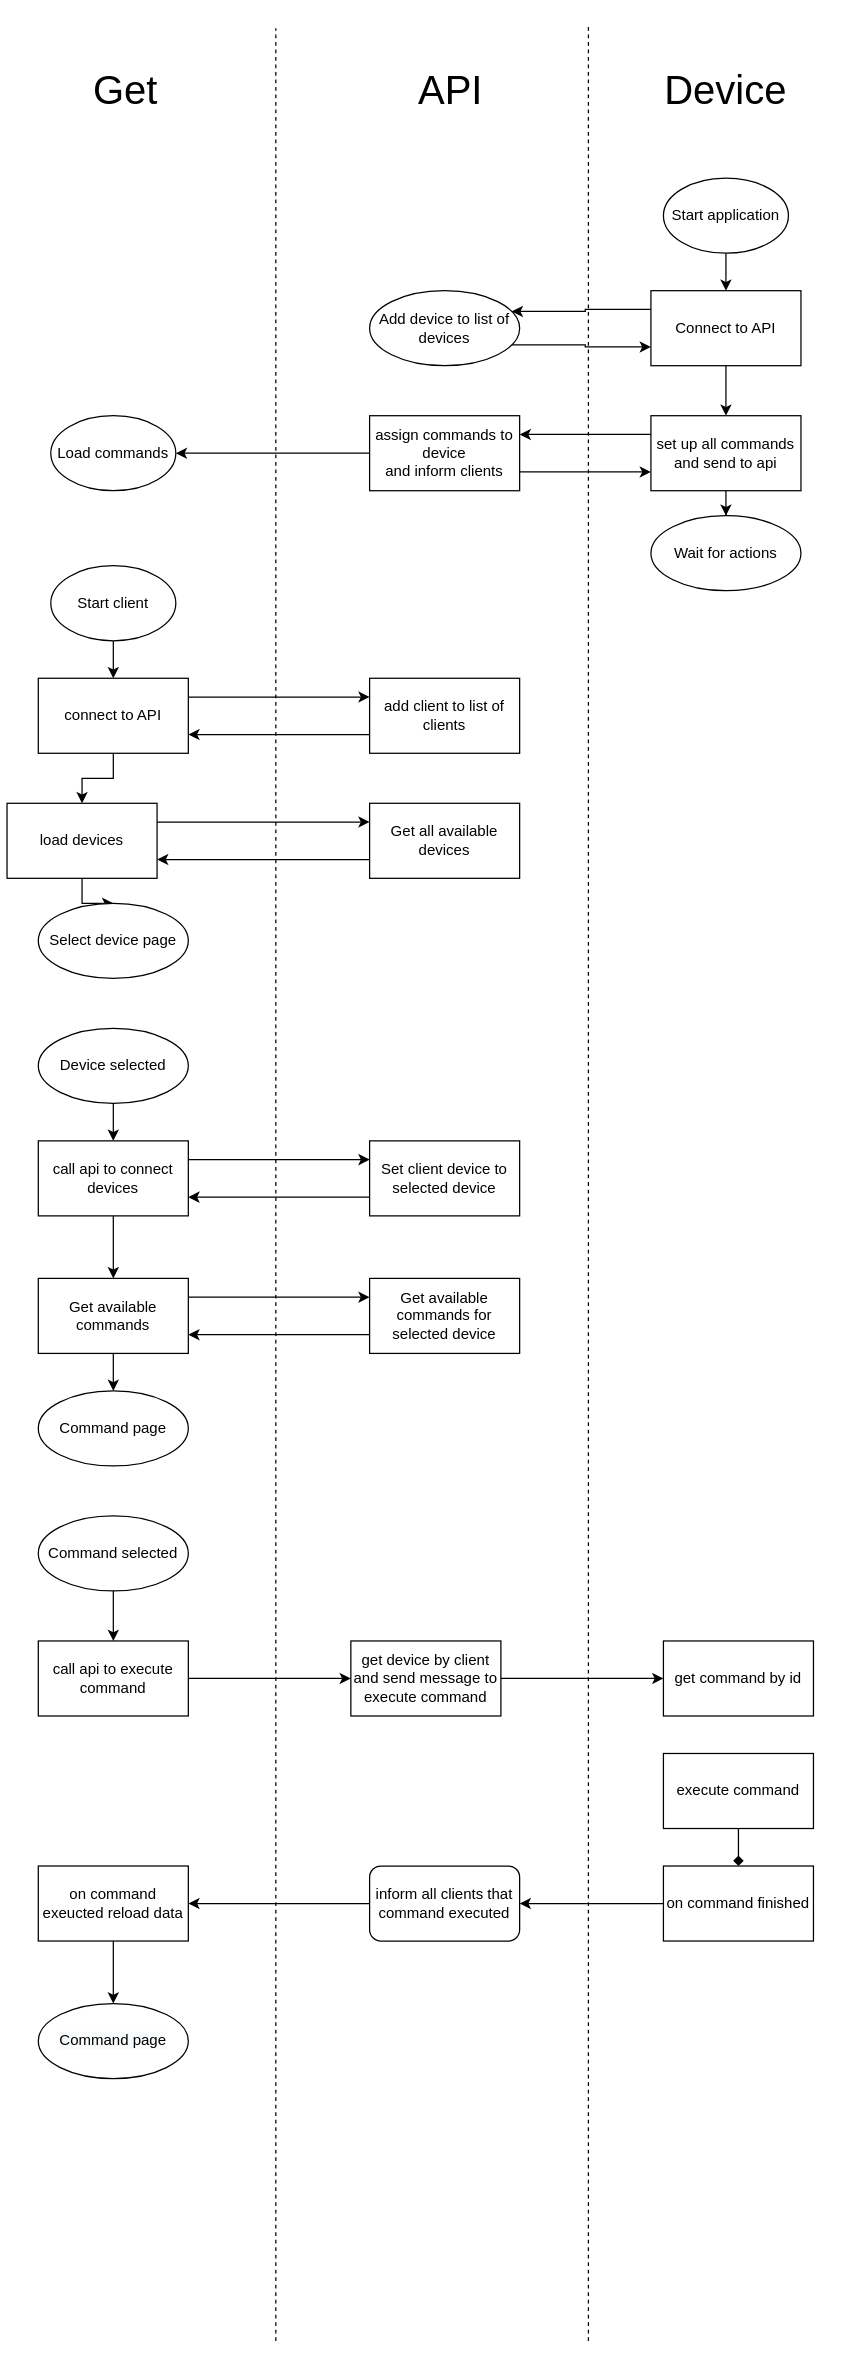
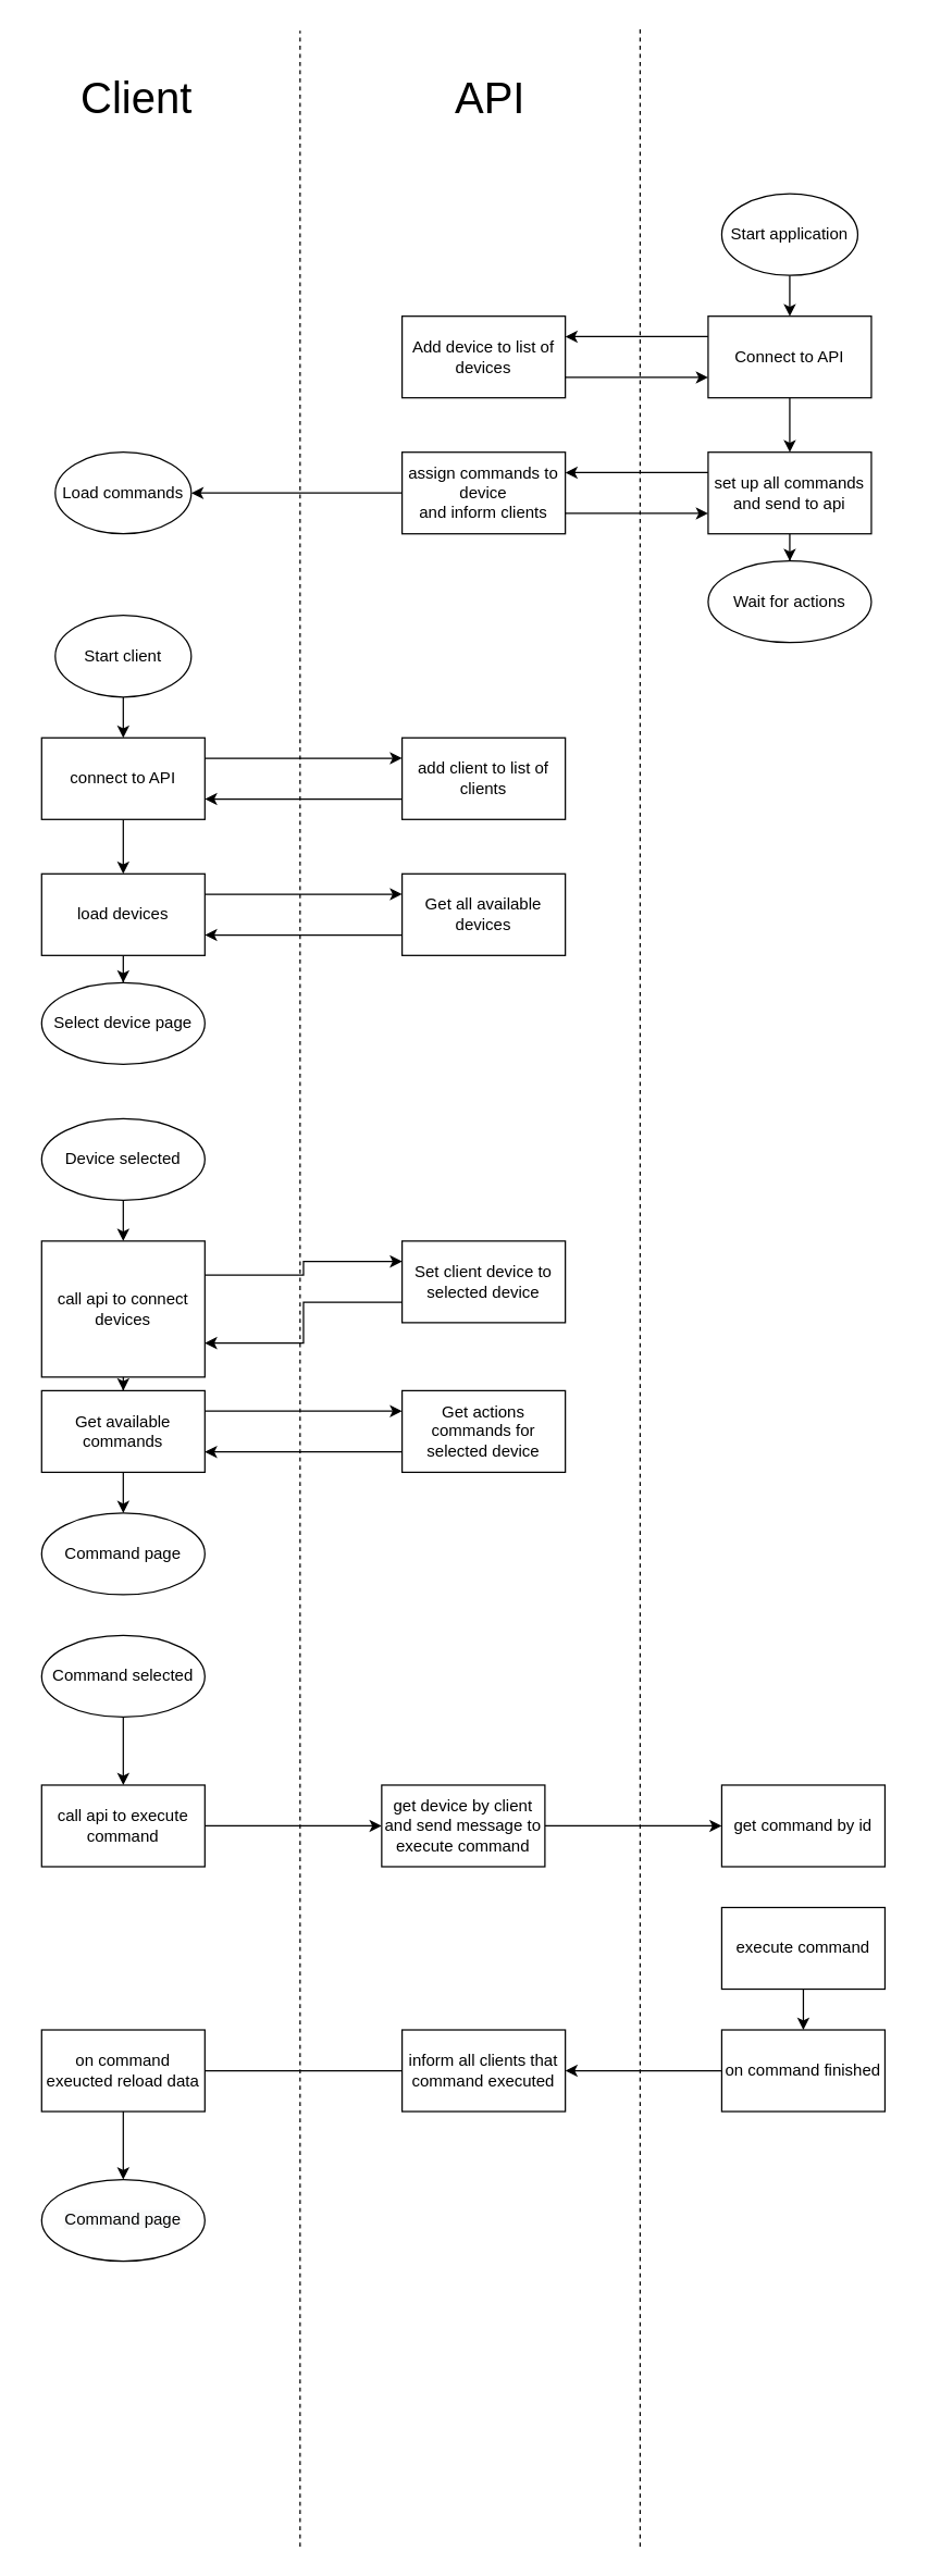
  <mxCell id="0" />
  <mxCell id="1" parent="0" />
- <mxCell id="2" value="&lt;font style=&quot;font-size: 32px&quot;&gt;Get&lt;/font&gt;" style="text;html=1;strokeColor=none;fillColor=none;align=center;verticalAlign=middle;whiteSpace=wrap;rounded=0;" parent="1" vertex="1"><mxGeometry x="20" y="42" width="160" height="60" as="geometry" /></mxCell>
+ <mxCell id="2" value="&lt;font style=&quot;font-size: 32px&quot;&gt;Client&lt;/font&gt;" style="text;html=1;strokeColor=none;fillColor=none;align=center;verticalAlign=middle;whiteSpace=wrap;rounded=0;" parent="1" vertex="1"><mxGeometry x="20" y="42" width="160" height="60" as="geometry" /></mxCell>
  <mxCell id="3" value="&lt;font style=&quot;font-size: 32px&quot;&gt;API&lt;/font&gt;" style="text;html=1;strokeColor=none;fillColor=none;align=center;verticalAlign=middle;whiteSpace=wrap;rounded=0;" parent="1" vertex="1"><mxGeometry x="280" y="42" width="160" height="60" as="geometry" /></mxCell>
- <mxCell id="4" value="&lt;font style=&quot;font-size: 32px&quot;&gt;Device&lt;br&gt;&lt;/font&gt;" style="text;html=1;strokeColor=none;fillColor=none;align=center;verticalAlign=middle;whiteSpace=wrap;rounded=0;" parent="1" vertex="1"><mxGeometry x="500" y="42" width="160" height="60" as="geometry" /></mxCell>
  <mxCell id="5" value="" style="endArrow=none;dashed=1;html=1;endSize=6;targetPerimeterSpacing=0;" parent="1" edge="1"><mxGeometry width="50" height="50" relative="1" as="geometry"><mxPoint x="220" y="1872" as="sourcePoint" /><mxPoint x="220" y="22" as="targetPoint" /></mxGeometry></mxCell>
  <mxCell id="6" value="" style="endArrow=none;dashed=1;html=1;" parent="1" edge="1"><mxGeometry width="50" height="50" relative="1" as="geometry"><mxPoint x="470" y="1872" as="sourcePoint" /><mxPoint x="470" y="20" as="targetPoint" /></mxGeometry></mxCell>
  <mxCell id="7" value="" style="edgeStyle=orthogonalEdgeStyle;rounded=0;orthogonalLoop=1;jettySize=auto;html=1;" parent="1" source="8" target="11" edge="1"><mxGeometry relative="1" as="geometry" /></mxCell>
  <mxCell id="8" value="Start application" style="ellipse;whiteSpace=wrap;html=1;" parent="1" vertex="1"><mxGeometry x="530" y="142" width="100" height="60" as="geometry" /></mxCell>
  <mxCell id="9" style="edgeStyle=orthogonalEdgeStyle;rounded=0;orthogonalLoop=1;jettySize=auto;html=1;exitX=0;exitY=0.25;exitDx=0;exitDy=0;entryX=1;entryY=0.25;entryDx=0;entryDy=0;" parent="1" source="11" target="13" edge="1"><mxGeometry relative="1" as="geometry" /></mxCell>
  <mxCell id="10" value="" style="edgeStyle=orthogonalEdgeStyle;rounded=0;orthogonalLoop=1;jettySize=auto;html=1;" parent="1" source="11" target="16" edge="1"><mxGeometry relative="1" as="geometry" /></mxCell>
  <mxCell id="11" value="Connect to API" style="whiteSpace=wrap;html=1;" parent="1" vertex="1"><mxGeometry x="520" y="232" width="120" height="60" as="geometry" /></mxCell>
  <mxCell id="12" style="edgeStyle=orthogonalEdgeStyle;rounded=0;orthogonalLoop=1;jettySize=auto;html=1;exitX=1;exitY=0.75;exitDx=0;exitDy=0;entryX=0;entryY=0.75;entryDx=0;entryDy=0;" parent="1" source="13" target="11" edge="1"><mxGeometry relative="1" as="geometry" /></mxCell>
- <mxCell id="13" value="Add device to list of devices" style="ellipse;whiteSpace=wrap;html=1;" parent="1" vertex="1"><mxGeometry x="295" y="232" width="120" height="60" as="geometry" /></mxCell>
+ <mxCell id="13" value="Add device to list of devices" style="whiteSpace=wrap;html=1;" parent="1" vertex="1"><mxGeometry x="295" y="232" width="120" height="60" as="geometry" /></mxCell>
  <mxCell id="14" style="edgeStyle=orthogonalEdgeStyle;rounded=0;orthogonalLoop=1;jettySize=auto;html=1;exitX=0;exitY=0.25;exitDx=0;exitDy=0;entryX=1;entryY=0.25;entryDx=0;entryDy=0;" parent="1" source="16" target="19" edge="1"><mxGeometry relative="1" as="geometry" /></mxCell>
  <mxCell id="15" value="" style="edgeStyle=orthogonalEdgeStyle;rounded=0;orthogonalLoop=1;jettySize=auto;html=1;" parent="1" source="16" target="34" edge="1"><mxGeometry relative="1" as="geometry" /></mxCell>
  <mxCell id="16" value="set up all commands&lt;br&gt;and send to api" style="whiteSpace=wrap;html=1;" parent="1" vertex="1"><mxGeometry x="520" y="332" width="120" height="60" as="geometry" /></mxCell>
  <mxCell id="17" style="edgeStyle=orthogonalEdgeStyle;rounded=0;orthogonalLoop=1;jettySize=auto;html=1;exitX=1;exitY=0.75;exitDx=0;exitDy=0;entryX=0;entryY=0.75;entryDx=0;entryDy=0;" parent="1" source="19" target="16" edge="1"><mxGeometry relative="1" as="geometry" /></mxCell>
  <mxCell id="18" value="" style="edgeStyle=orthogonalEdgeStyle;rounded=0;orthogonalLoop=1;jettySize=auto;html=1;" parent="1" source="19" target="20" edge="1"><mxGeometry relative="1" as="geometry" /></mxCell>
  <mxCell id="19" value="assign commands to device&lt;br&gt;and inform clients" style="whiteSpace=wrap;html=1;" parent="1" vertex="1"><mxGeometry x="295" y="332" width="120" height="60" as="geometry" /></mxCell>
  <mxCell id="20" value="Load commands" style="ellipse;whiteSpace=wrap;html=1;" parent="1" vertex="1"><mxGeometry x="40" y="332" width="100" height="60" as="geometry" /></mxCell>
  <mxCell id="21" value="" style="edgeStyle=orthogonalEdgeStyle;rounded=0;orthogonalLoop=1;jettySize=auto;html=1;" parent="1" source="22" target="25" edge="1"><mxGeometry relative="1" as="geometry" /></mxCell>
  <mxCell id="22" value="Start client" style="ellipse;whiteSpace=wrap;html=1;" parent="1" vertex="1"><mxGeometry x="40" y="452" width="100" height="60" as="geometry" /></mxCell>
  <mxCell id="23" style="edgeStyle=orthogonalEdgeStyle;rounded=0;orthogonalLoop=1;jettySize=auto;html=1;exitX=1;exitY=0.25;exitDx=0;exitDy=0;entryX=0;entryY=0.25;entryDx=0;entryDy=0;" parent="1" source="25" target="27" edge="1"><mxGeometry relative="1" as="geometry" /></mxCell>
  <mxCell id="24" value="" style="edgeStyle=orthogonalEdgeStyle;rounded=0;orthogonalLoop=1;jettySize=auto;html=1;" parent="1" source="25" target="30" edge="1"><mxGeometry relative="1" as="geometry" /></mxCell>
  <mxCell id="25" value="connect to API" style="whiteSpace=wrap;html=1;" parent="1" vertex="1"><mxGeometry x="30" y="542" width="120" height="60" as="geometry" /></mxCell>
  <mxCell id="26" style="edgeStyle=orthogonalEdgeStyle;rounded=0;orthogonalLoop=1;jettySize=auto;html=1;exitX=0;exitY=0.75;exitDx=0;exitDy=0;entryX=1;entryY=0.75;entryDx=0;entryDy=0;" parent="1" source="27" target="25" edge="1"><mxGeometry relative="1" as="geometry" /></mxCell>
  <mxCell id="27" value="add client to list of clients" style="whiteSpace=wrap;html=1;" parent="1" vertex="1"><mxGeometry x="295" y="542" width="120" height="60" as="geometry" /></mxCell>
  <mxCell id="28" style="edgeStyle=orthogonalEdgeStyle;rounded=0;orthogonalLoop=1;jettySize=auto;html=1;exitX=1;exitY=0.25;exitDx=0;exitDy=0;entryX=0;entryY=0.25;entryDx=0;entryDy=0;" parent="1" source="30" target="32" edge="1"><mxGeometry relative="1" as="geometry" /></mxCell>
  <mxCell id="29" value="" style="edgeStyle=orthogonalEdgeStyle;rounded=0;orthogonalLoop=1;jettySize=auto;html=1;" parent="1" source="30" target="33" edge="1"><mxGeometry relative="1" as="geometry" /></mxCell>
- <mxCell id="30" value="load devices" style="whiteSpace=wrap;html=1;" parent="1" vertex="1"><mxGeometry x="5" y="642" width="120" height="60" as="geometry" /></mxCell>
+ <mxCell id="30" value="load devices" style="whiteSpace=wrap;html=1;" parent="1" vertex="1"><mxGeometry x="30" y="642" width="120" height="60" as="geometry" /></mxCell>
  <mxCell id="31" style="edgeStyle=orthogonalEdgeStyle;rounded=0;orthogonalLoop=1;jettySize=auto;html=1;exitX=0;exitY=0.75;exitDx=0;exitDy=0;entryX=1;entryY=0.75;entryDx=0;entryDy=0;" parent="1" source="32" target="30" edge="1"><mxGeometry relative="1" as="geometry" /></mxCell>
  <mxCell id="32" value="Get all available devices" style="whiteSpace=wrap;html=1;" parent="1" vertex="1"><mxGeometry x="295" y="642" width="120" height="60" as="geometry" /></mxCell>
  <mxCell id="33" value="Select device page" style="ellipse;whiteSpace=wrap;html=1;" parent="1" vertex="1"><mxGeometry x="30" y="722" width="120" height="60" as="geometry" /></mxCell>
  <mxCell id="34" value="Wait for actions" style="ellipse;whiteSpace=wrap;html=1;" parent="1" vertex="1"><mxGeometry x="520" y="412" width="120" height="60" as="geometry" /></mxCell>
  <mxCell id="35" value="" style="edgeStyle=orthogonalEdgeStyle;rounded=0;orthogonalLoop=1;jettySize=auto;html=1;endSize=6;targetPerimeterSpacing=0;" parent="1" source="36" target="39" edge="1"><mxGeometry relative="1" as="geometry" /></mxCell>
  <mxCell id="36" value="Device selected" style="ellipse;whiteSpace=wrap;html=1;" parent="1" vertex="1"><mxGeometry x="30" y="822" width="120" height="60" as="geometry" /></mxCell>
  <mxCell id="37" style="edgeStyle=orthogonalEdgeStyle;rounded=0;orthogonalLoop=1;jettySize=auto;html=1;exitX=1;exitY=0.25;exitDx=0;exitDy=0;entryX=0;entryY=0.25;entryDx=0;entryDy=0;endSize=6;targetPerimeterSpacing=0;" parent="1" source="39" target="41" edge="1"><mxGeometry relative="1" as="geometry" /></mxCell>
  <mxCell id="38" value="" style="edgeStyle=orthogonalEdgeStyle;rounded=0;orthogonalLoop=1;jettySize=auto;html=1;endSize=6;targetPerimeterSpacing=0;" parent="1" source="39" target="44" edge="1"><mxGeometry relative="1" as="geometry" /></mxCell>
- <mxCell id="39" value="call api to connect devices" style="whiteSpace=wrap;html=1;" parent="1" vertex="1"><mxGeometry x="30" y="912" width="120" height="60" as="geometry" /></mxCell>
+ <mxCell id="39" value="call api to connect devices" style="whiteSpace=wrap;html=1;" parent="1" vertex="1"><mxGeometry x="30" y="912" width="120" height="100" as="geometry" /></mxCell>
  <mxCell id="40" style="edgeStyle=orthogonalEdgeStyle;rounded=0;orthogonalLoop=1;jettySize=auto;html=1;exitX=0;exitY=0.75;exitDx=0;exitDy=0;entryX=1;entryY=0.75;entryDx=0;entryDy=0;endSize=6;targetPerimeterSpacing=0;" parent="1" source="41" target="39" edge="1"><mxGeometry relative="1" as="geometry" /></mxCell>
  <mxCell id="41" value="Set client device to selected device" style="whiteSpace=wrap;html=1;" parent="1" vertex="1"><mxGeometry x="295" y="912" width="120" height="60" as="geometry" /></mxCell>
  <mxCell id="42" style="edgeStyle=orthogonalEdgeStyle;rounded=0;orthogonalLoop=1;jettySize=auto;html=1;exitX=1;exitY=0.25;exitDx=0;exitDy=0;entryX=0;entryY=0.25;entryDx=0;entryDy=0;endSize=6;targetPerimeterSpacing=0;" parent="1" source="44" target="46" edge="1"><mxGeometry relative="1" as="geometry" /></mxCell>
  <mxCell id="43" value="" style="edgeStyle=orthogonalEdgeStyle;rounded=0;orthogonalLoop=1;jettySize=auto;html=1;endSize=6;targetPerimeterSpacing=0;" parent="1" source="44" target="47" edge="1"><mxGeometry relative="1" as="geometry" /></mxCell>
  <mxCell id="44" value="Get available commands" style="whiteSpace=wrap;html=1;" parent="1" vertex="1"><mxGeometry x="30" y="1022" width="120" height="60" as="geometry" /></mxCell>
  <mxCell id="45" style="edgeStyle=orthogonalEdgeStyle;rounded=0;orthogonalLoop=1;jettySize=auto;html=1;exitX=0;exitY=0.75;exitDx=0;exitDy=0;entryX=1;entryY=0.75;entryDx=0;entryDy=0;endSize=6;targetPerimeterSpacing=0;" parent="1" source="46" target="44" edge="1"><mxGeometry relative="1" as="geometry" /></mxCell>
- <mxCell id="46" value="Get available commands for selected device" style="whiteSpace=wrap;html=1;" parent="1" vertex="1"><mxGeometry x="295" y="1022" width="120" height="60" as="geometry" /></mxCell>
+ <mxCell id="46" value="Get actions commands for selected device" style="whiteSpace=wrap;html=1;" parent="1" vertex="1"><mxGeometry x="295" y="1022" width="120" height="60" as="geometry" /></mxCell>
  <mxCell id="47" value="Command page" style="ellipse;whiteSpace=wrap;html=1;" parent="1" vertex="1"><mxGeometry x="30" y="1112" width="120" height="60" as="geometry" /></mxCell>
  <mxCell id="48" value="" style="edgeStyle=orthogonalEdgeStyle;rounded=0;orthogonalLoop=1;jettySize=auto;html=1;endSize=6;targetPerimeterSpacing=0;" parent="1" source="49" target="51" edge="1"><mxGeometry relative="1" as="geometry" /></mxCell>
- <mxCell id="49" value="Command selected" style="ellipse;whiteSpace=wrap;html=1;" parent="1" vertex="1"><mxGeometry x="30" y="1212" width="120" height="60" as="geometry" /></mxCell>
+ <mxCell id="49" value="Command selected" style="ellipse;whiteSpace=wrap;html=1;" parent="1" vertex="1"><mxGeometry x="30" y="1202" width="120" height="60" as="geometry" /></mxCell>
  <mxCell id="50" value="" style="edgeStyle=orthogonalEdgeStyle;rounded=0;orthogonalLoop=1;jettySize=auto;html=1;endSize=6;targetPerimeterSpacing=0;" parent="1" source="51" target="53" edge="1"><mxGeometry relative="1" as="geometry" /></mxCell>
  <mxCell id="51" value="call api to execute command" style="whiteSpace=wrap;html=1;" parent="1" vertex="1"><mxGeometry x="30" y="1312" width="120" height="60" as="geometry" /></mxCell>
  <mxCell id="52" value="" style="edgeStyle=orthogonalEdgeStyle;rounded=0;orthogonalLoop=1;jettySize=auto;html=1;endSize=6;targetPerimeterSpacing=0;" parent="1" source="53" target="54" edge="1"><mxGeometry relative="1" as="geometry" /></mxCell>
  <mxCell id="53" value="get device by client&lt;br&gt;and send message to execute command" style="whiteSpace=wrap;html=1;" parent="1" vertex="1"><mxGeometry x="280" y="1312" width="120" height="60" as="geometry" /></mxCell>
  <mxCell id="54" value="get command by id" style="whiteSpace=wrap;html=1;" parent="1" vertex="1"><mxGeometry x="530" y="1312" width="120" height="60" as="geometry" /></mxCell>
- <mxCell id="55" value="" style="edgeStyle=orthogonalEdgeStyle;rounded=0;orthogonalLoop=1;jettySize=auto;html=1;endSize=6;targetPerimeterSpacing=0;endArrow=diamond;" parent="1" source="56" target="58" edge="1"><mxGeometry relative="1" as="geometry" /></mxCell>
+ <mxCell id="55" value="" style="edgeStyle=orthogonalEdgeStyle;rounded=0;orthogonalLoop=1;jettySize=auto;html=1;endSize=6;targetPerimeterSpacing=0;" parent="1" source="56" target="58" edge="1"><mxGeometry relative="1" as="geometry" /></mxCell>
  <mxCell id="56" value="execute command" style="whiteSpace=wrap;html=1;" parent="1" vertex="1"><mxGeometry x="530" y="1402" width="120" height="60" as="geometry" /></mxCell>
  <mxCell id="57" value="" style="edgeStyle=orthogonalEdgeStyle;rounded=0;orthogonalLoop=1;jettySize=auto;html=1;endSize=6;targetPerimeterSpacing=0;" parent="1" source="58" target="60" edge="1"><mxGeometry relative="1" as="geometry" /></mxCell>
  <mxCell id="58" value="on command finished" style="whiteSpace=wrap;html=1;" parent="1" vertex="1"><mxGeometry x="530" y="1492" width="120" height="60" as="geometry" /></mxCell>
- <mxCell id="59" value="" style="edgeStyle=orthogonalEdgeStyle;rounded=0;orthogonalLoop=1;jettySize=auto;html=1;endSize=6;targetPerimeterSpacing=0;" parent="1" source="60" target="62" edge="1"><mxGeometry relative="1" as="geometry" /></mxCell>
- <mxCell id="60" value="inform all clients that command executed" style="whiteSpace=wrap;html=1;rounded=1;" parent="1" vertex="1"><mxGeometry x="295" y="1492" width="120" height="60" as="geometry" /></mxCell>
+ <mxCell id="59" value="" style="edgeStyle=orthogonalEdgeStyle;rounded=0;orthogonalLoop=1;jettySize=auto;html=1;endSize=6;targetPerimeterSpacing=0;endArrow=none;" parent="1" source="60" target="62" edge="1"><mxGeometry relative="1" as="geometry" /></mxCell>
+ <mxCell id="60" value="inform all clients that command executed" style="whiteSpace=wrap;html=1;" parent="1" vertex="1"><mxGeometry x="295" y="1492" width="120" height="60" as="geometry" /></mxCell>
  <mxCell id="61" value="" style="edgeStyle=orthogonalEdgeStyle;rounded=0;orthogonalLoop=1;jettySize=auto;html=1;endSize=6;targetPerimeterSpacing=0;" parent="1" source="62" target="63" edge="1"><mxGeometry relative="1" as="geometry" /></mxCell>
  <mxCell id="62" value="on command exeucted reload data" style="whiteSpace=wrap;html=1;" parent="1" vertex="1"><mxGeometry x="30" y="1492" width="120" height="60" as="geometry" /></mxCell>
  <mxCell id="63" value="&#10;&#10;&lt;span style=&quot;color: rgb(0, 0, 0); font-family: helvetica; font-size: 12px; font-style: normal; font-weight: 400; letter-spacing: normal; text-align: center; text-indent: 0px; text-transform: none; word-spacing: 0px; background-color: rgb(248, 249, 250); display: inline; float: none;&quot;&gt;Command page&lt;/span&gt;&#10;&#10;" style="ellipse;whiteSpace=wrap;html=1;" parent="1" vertex="1"><mxGeometry x="30" y="1602" width="120" height="60" as="geometry" /></mxCell>
